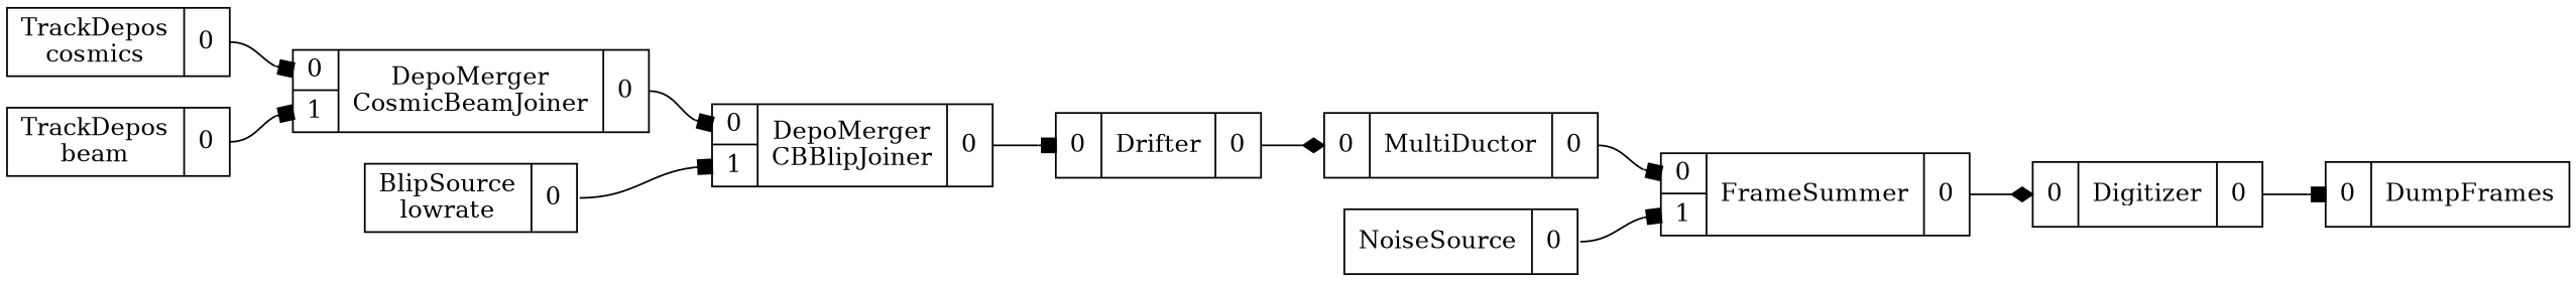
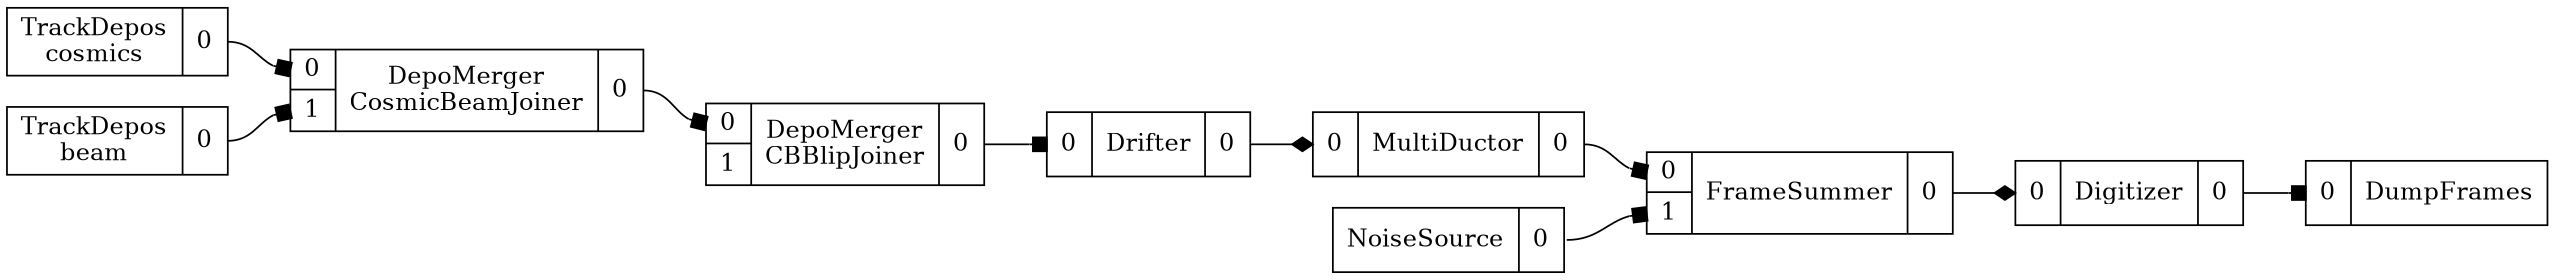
  digraph {
    rankdir=LR
    node [shape=record]
    edge [headport=in0 tailport=out0 arrowhead=box]
-   n1 [label="{{BlipSource\nlowrate}|{<out0>0}}"]
    n2 [label="{{<in0>0|<in1>1}|{DepoMerger\nCBBlipJoiner}|{<out0>0}}"]
    n3 [label="{{<in0>0}|{Drifter\n}|{<out0>0}}"]
    n4 [label="{{<in0>0|<in1>1}|{DepoMerger\nCosmicBeamJoiner}|{<out0>0}}"]
    n5 [label="{{<in0>0}|{Digitizer\n}|{<out0>0}}"]
    n6 [label="{{<in0>0}|{DumpFrames\n}}"]
    n7 [label="{{<in0>0}|{MultiDuctor\n}|{<out0>0}}"]
    n8 [label="{{<in0>0|<in1>1}|{FrameSummer\n}|{<out0>0}}"]
    n9 [label="{{NoiseSource\n}|{<out0>0}}"]
    n10 [label="{{TrackDepos\nbeam}|{<out0>0}}"]
    n11 [label="{{TrackDepos\ncosmics}|{<out0>0}}"]
-   n1 -> n2 [headport=in1]
    n2 -> n3
    n3 -> n7 [arrowhead=diamond]
    n4 -> n2
    n5 -> n6
    n7 -> n8
    n8 -> n5 [arrowhead=diamond]
    n9 -> n8 [headport=in1]
    n10 -> n4 [headport=in1]
    n11 -> n4
  }
